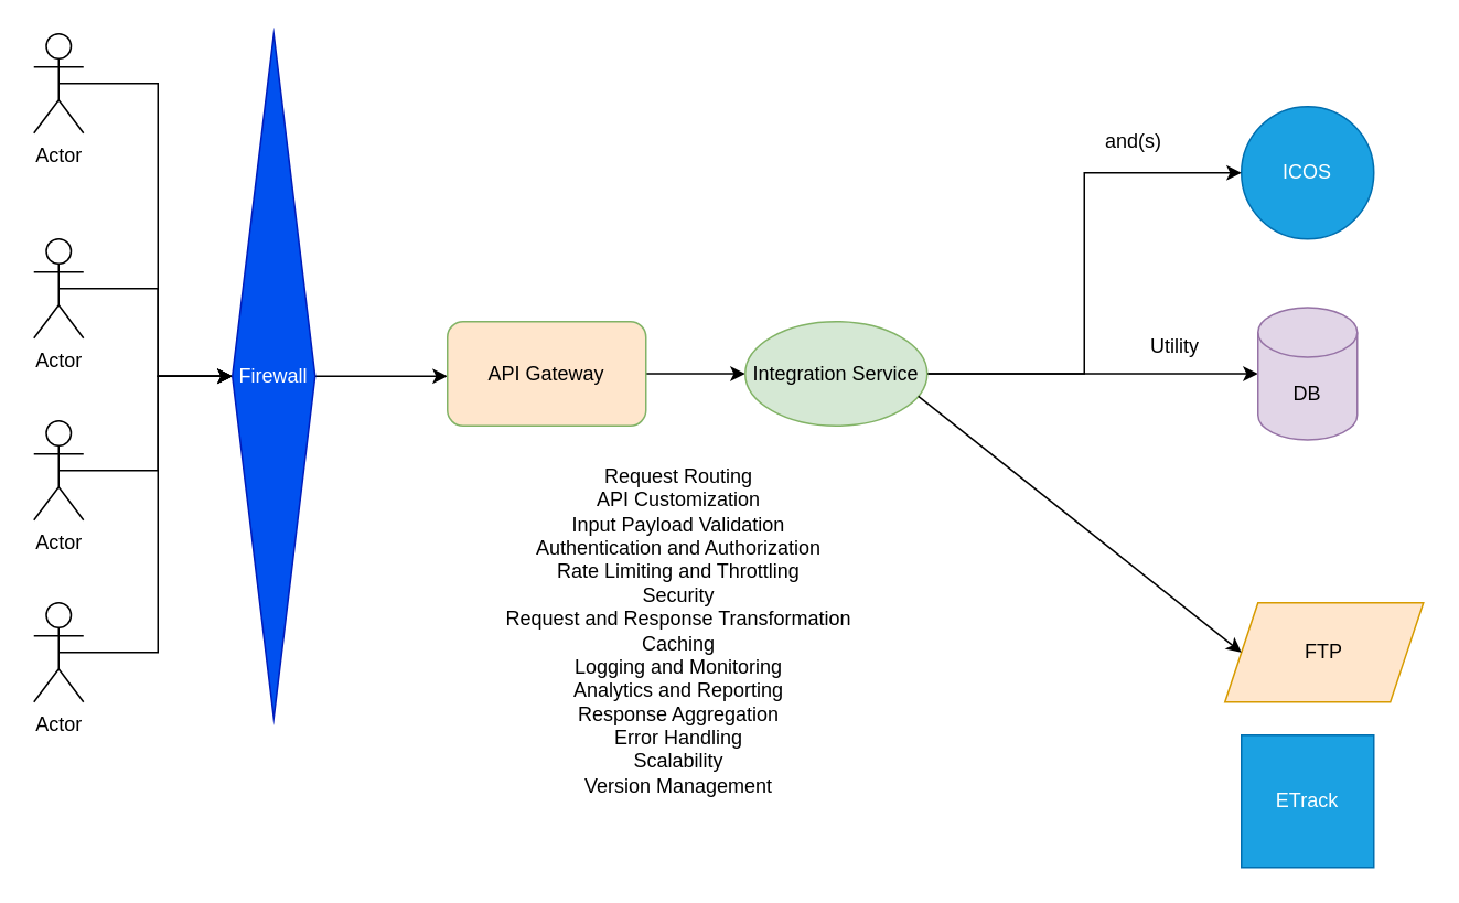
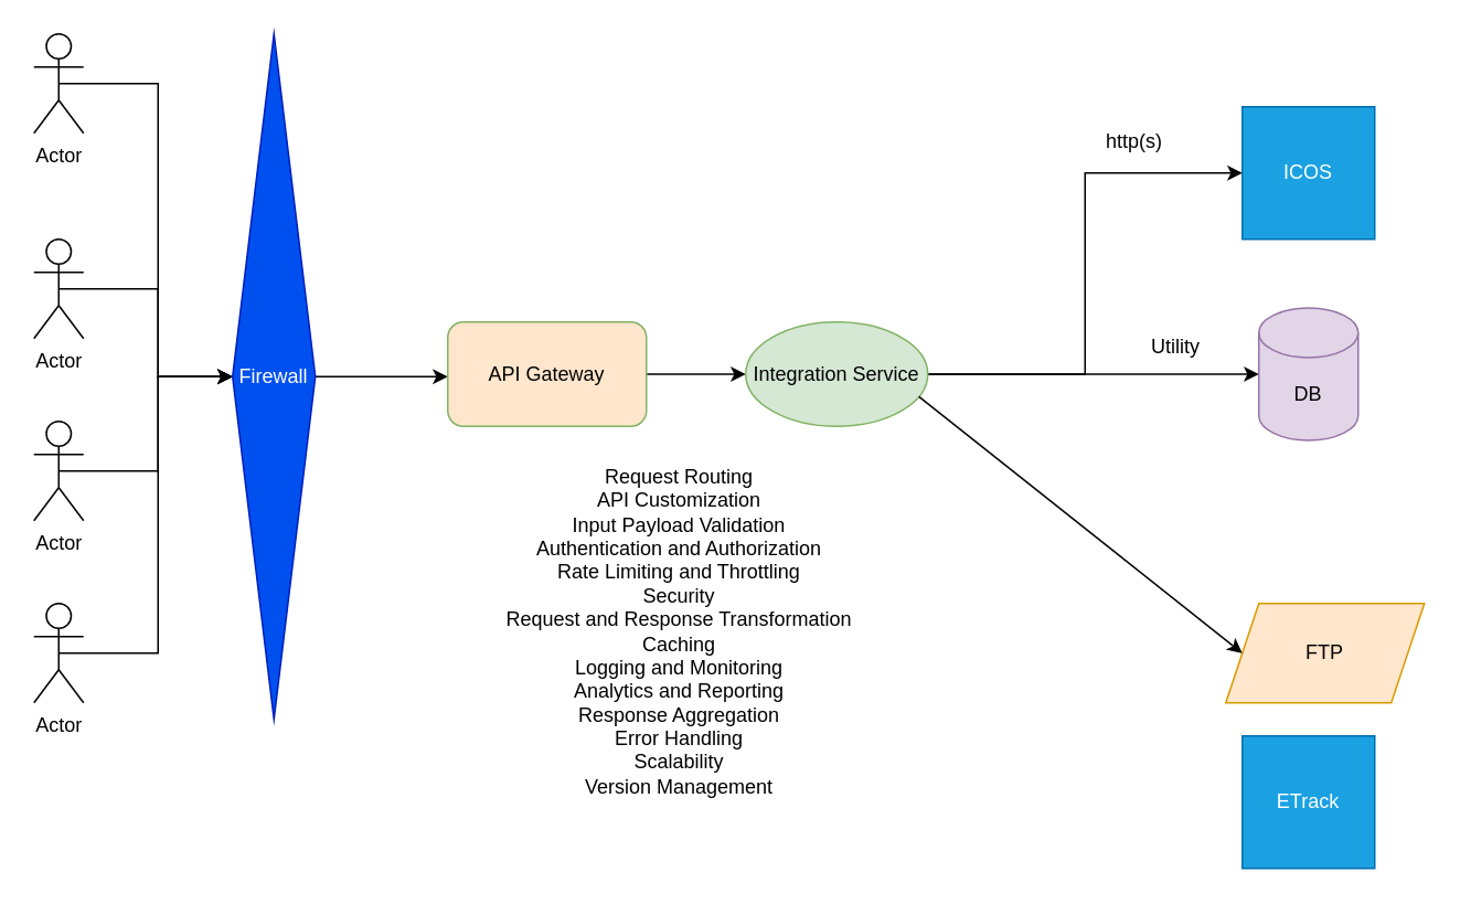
  <mxCell id="0" />
  <mxCell id="1" parent="0" />
  <mxCell id="2" style="edgeStyle=orthogonalEdgeStyle;rounded=0;orthogonalLoop=1;jettySize=auto;html=1;exitX=0.5;exitY=0.5;exitDx=0;exitDy=0;exitPerimeter=0;entryX=0.5;entryY=1;entryDx=0;entryDy=0;" parent="1" source="3" target="11" edge="1"><mxGeometry relative="1" as="geometry" /></mxCell>
  <mxCell id="3" value="Actor" style="shape=umlActor;verticalLabelPosition=bottom;verticalAlign=top;html=1;outlineConnect=0;" parent="1" vertex="1"><mxGeometry x="20" y="20" width="30" height="60" as="geometry" /></mxCell>
  <mxCell id="4" style="edgeStyle=orthogonalEdgeStyle;rounded=0;orthogonalLoop=1;jettySize=auto;html=1;exitX=0.5;exitY=0.5;exitDx=0;exitDy=0;exitPerimeter=0;entryX=0.5;entryY=1;entryDx=0;entryDy=0;" parent="1" source="5" target="11" edge="1"><mxGeometry relative="1" as="geometry" /></mxCell>
  <mxCell id="5" value="Actor" style="shape=umlActor;verticalLabelPosition=bottom;verticalAlign=top;html=1;outlineConnect=0;" parent="1" vertex="1"><mxGeometry x="20" y="144" width="30" height="60" as="geometry" /></mxCell>
  <mxCell id="6" style="edgeStyle=orthogonalEdgeStyle;rounded=0;orthogonalLoop=1;jettySize=auto;html=1;exitX=0.5;exitY=0.5;exitDx=0;exitDy=0;exitPerimeter=0;entryX=0.5;entryY=1;entryDx=0;entryDy=0;" parent="1" source="7" target="11" edge="1"><mxGeometry relative="1" as="geometry" /></mxCell>
  <mxCell id="7" value="Actor" style="shape=umlActor;verticalLabelPosition=bottom;verticalAlign=top;html=1;outlineConnect=0;" parent="1" vertex="1"><mxGeometry x="20" y="254" width="30" height="60" as="geometry" /></mxCell>
  <mxCell id="8" style="edgeStyle=orthogonalEdgeStyle;rounded=0;orthogonalLoop=1;jettySize=auto;html=1;exitX=0.5;exitY=0.5;exitDx=0;exitDy=0;exitPerimeter=0;entryX=0.5;entryY=1;entryDx=0;entryDy=0;" parent="1" source="9" target="11" edge="1"><mxGeometry relative="1" as="geometry" /></mxCell>
  <mxCell id="9" value="Actor" style="shape=umlActor;verticalLabelPosition=bottom;verticalAlign=top;html=1;outlineConnect=0;" parent="1" vertex="1"><mxGeometry x="20" y="364" width="30" height="60" as="geometry" /></mxCell>
  <mxCell id="10" style="edgeStyle=orthogonalEdgeStyle;rounded=0;orthogonalLoop=1;jettySize=auto;html=1;exitX=0.5;exitY=0;exitDx=0;exitDy=0;" parent="1" source="11" edge="1"><mxGeometry relative="1" as="geometry"><mxPoint x="270" y="227" as="targetPoint" /></mxGeometry></mxCell>
  <mxCell id="11" value="Firewall" style="rhombus;whiteSpace=wrap;html=1;direction=south;fillColor=#0050ef;fontColor=#ffffff;strokeColor=#001DBC;" parent="1" vertex="1"><mxGeometry x="140" y="20" width="50" height="414" as="geometry" /></mxCell>
  <mxCell id="12" style="edgeStyle=orthogonalEdgeStyle;rounded=0;orthogonalLoop=1;jettySize=auto;html=1;exitX=1;exitY=0.5;exitDx=0;exitDy=0;" parent="1" source="20" target="23" edge="1"><mxGeometry relative="1" as="geometry" /></mxCell>
- <mxCell id="13" value="ICOS" style="ellipse;whiteSpace=wrap;html=1;aspect=fixed;fillColor=#1ba1e2;fontColor=#ffffff;strokeColor=#006EAF;" parent="1" vertex="1"><mxGeometry x="750" y="64" width="80" height="80" as="geometry" /></mxCell>
+ <mxCell id="13" value="ICOS" style="whiteSpace=wrap;html=1;aspect=fixed;fillColor=#1ba1e2;fontColor=#ffffff;strokeColor=#006EAF;" parent="1" vertex="1"><mxGeometry x="750" y="64" width="80" height="80" as="geometry" /></mxCell>
  <mxCell id="14" value="ETrack" style="whiteSpace=wrap;html=1;aspect=fixed;fillColor=#1ba1e2;fontColor=#ffffff;strokeColor=#006EAF;" parent="1" vertex="1"><mxGeometry x="750" y="444" width="80" height="80" as="geometry" /></mxCell>
  <mxCell id="15" value="Request Routing&lt;br&gt;API Customization&lt;br&gt;Input Payload Validation&lt;br&gt;Authentication and Authorization&lt;br&gt;Rate Limiting and Throttling&lt;br&gt;Security&lt;br&gt;Request and Response Transformation&lt;br&gt;Caching&lt;br&gt;Logging and Monitoring&lt;br&gt;Analytics and Reporting&lt;br&gt;Response Aggregation&lt;br&gt;Error Handling&lt;br&gt;Scalability&lt;br&gt;Version Management" style="text;html=1;strokeColor=none;fillColor=none;align=center;verticalAlign=middle;whiteSpace=wrap;rounded=0;" parent="1" vertex="1"><mxGeometry x="290" y="265.5" width="240" height="230" as="geometry" /></mxCell>
- <mxCell id="16" value="and(s)" style="text;html=1;strokeColor=none;fillColor=none;align=center;verticalAlign=middle;whiteSpace=wrap;rounded=0;" parent="1" vertex="1"><mxGeometry x="650" y="74" width="70" height="21.5" as="geometry" /></mxCell>
+ <mxCell id="16" value="http(s)" style="text;html=1;strokeColor=none;fillColor=none;align=center;verticalAlign=middle;whiteSpace=wrap;rounded=0;" parent="1" vertex="1"><mxGeometry x="650" y="74" width="70" height="21.5" as="geometry" /></mxCell>
  <mxCell id="17" style="edgeStyle=orthogonalEdgeStyle;rounded=0;orthogonalLoop=1;jettySize=auto;html=1;entryX=0;entryY=0.5;entryDx=0;entryDy=0;" edge="1" parent="1" source="18" target="20"><mxGeometry relative="1" as="geometry" /></mxCell>
  <mxCell id="18" value="API Gateway" style="rounded=1;whiteSpace=wrap;html=1;fillColor=#ffe6cc;strokeColor=#82b366;" vertex="1" parent="1"><mxGeometry x="270" y="194" width="120" height="63" as="geometry" /></mxCell>
  <mxCell id="19" style="edgeStyle=orthogonalEdgeStyle;rounded=0;orthogonalLoop=1;jettySize=auto;html=1;entryX=0;entryY=0.5;entryDx=0;entryDy=0;" edge="1" parent="1" source="20" target="13"><mxGeometry relative="1" as="geometry" /></mxCell>
  <mxCell id="20" value="Integration Service" style="ellipse;whiteSpace=wrap;html=1;fillColor=#d5e8d4;strokeColor=#82b366;" vertex="1" parent="1"><mxGeometry x="450" y="194" width="110" height="63" as="geometry" /></mxCell>
  <mxCell id="21" value="Utility" style="text;html=1;strokeColor=none;fillColor=none;align=center;verticalAlign=middle;whiteSpace=wrap;rounded=0;" vertex="1" parent="1"><mxGeometry x="680" y="194" width="60" height="30" as="geometry" /></mxCell>
  <mxCell id="22" value="FTP" style="shape=parallelogram;perimeter=parallelogramPerimeter;whiteSpace=wrap;html=1;fixedSize=1;fillColor=#ffe6cc;strokeColor=#d79b00;" vertex="1" parent="1"><mxGeometry x="740" y="364" width="120" height="60" as="geometry" /></mxCell>
  <mxCell id="23" value="DB" style="shape=cylinder3;whiteSpace=wrap;html=1;boundedLbl=1;backgroundOutline=1;size=15;fillColor=#e1d5e7;strokeColor=#9673a6;" parent="1" vertex="1"><mxGeometry x="760" y="185.5" width="60" height="80" as="geometry" /></mxCell>
  <mxCell id="24" value="" style="endArrow=classic;html=1;rounded=0;entryX=0;entryY=0.5;entryDx=0;entryDy=0;exitX=1;exitY=0.75;exitDx=0;exitDy=0;" edge="1" parent="1" source="20" target="22"><mxGeometry width="50" height="50" relative="1" as="geometry"><mxPoint x="450" y="304" as="sourcePoint" /><mxPoint x="500" y="254" as="targetPoint" /></mxGeometry></mxCell>
